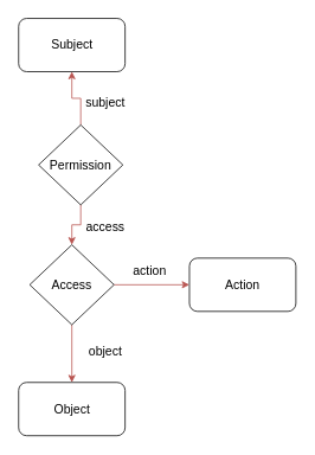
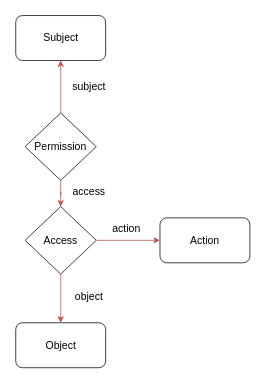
  <mxCell id="0" />
  <mxCell id="1" parent="0" />
  <mxCell id="2" value="&lt;font style=&quot;font-size: 14px;&quot;&gt;Object&lt;/font&gt;" style="rounded=1;whiteSpace=wrap;html=1;" parent="1" vertex="1"><mxGeometry x="20.5" y="430" width="120" height="60" as="geometry" /></mxCell>
  <mxCell id="3" value="&lt;font style=&quot;font-size: 14px;&quot;&gt;Subject&lt;/font&gt;" style="rounded=1;whiteSpace=wrap;html=1;direction=east;flipV=0;" parent="1" vertex="1"><mxGeometry x="20.5" y="20" width="120" height="60" as="geometry" /></mxCell>
  <mxCell id="4" value="&lt;font style=&quot;font-size: 14px;&quot;&gt;Action&lt;/font&gt;" style="rounded=1;whiteSpace=wrap;html=1;" parent="1" vertex="1"><mxGeometry x="213" y="290" width="120" height="60" as="geometry" /></mxCell>
  <mxCell id="5" style="edgeStyle=orthogonalEdgeStyle;rounded=0;orthogonalLoop=1;jettySize=auto;html=1;exitX=0.5;exitY=0;exitDx=0;exitDy=0;fontSize=14;fillColor=#f8cecc;strokeColor=#b85450;" parent="1" source="7" target="3" edge="1"><mxGeometry relative="1" as="geometry" /></mxCell>
  <mxCell id="6" style="edgeStyle=orthogonalEdgeStyle;rounded=0;orthogonalLoop=1;jettySize=auto;html=1;exitX=0.5;exitY=1;exitDx=0;exitDy=0;fontSize=14;fillColor=#f8cecc;strokeColor=#b85450;" parent="1" source="7" target="10" edge="1"><mxGeometry relative="1" as="geometry" /></mxCell>
- <mxCell id="7" value="Permission" style="rhombus;whiteSpace=wrap;html=1;fontSize=14;" parent="1" vertex="1"><mxGeometry x="43" y="140" width="95" height="90" as="geometry" /></mxCell>
+ <mxCell id="7" value="Permission" style="rhombus;whiteSpace=wrap;html=1;fontSize=14;" parent="1" vertex="1"><mxGeometry x="33" y="150" width="95" height="90" as="geometry" /></mxCell>
  <mxCell id="8" style="edgeStyle=orthogonalEdgeStyle;rounded=0;orthogonalLoop=1;jettySize=auto;html=1;exitX=0.5;exitY=1;exitDx=0;exitDy=0;entryX=0.5;entryY=0;entryDx=0;entryDy=0;fontSize=14;fillColor=#f8cecc;strokeColor=#b85450;" parent="1" source="10" target="2" edge="1"><mxGeometry relative="1" as="geometry" /></mxCell>
  <mxCell id="9" style="edgeStyle=orthogonalEdgeStyle;rounded=0;orthogonalLoop=1;jettySize=auto;html=1;exitX=1;exitY=0.5;exitDx=0;exitDy=0;entryX=0;entryY=0.5;entryDx=0;entryDy=0;fontSize=14;fillColor=#f8cecc;strokeColor=#b85450;" parent="1" source="10" target="4" edge="1"><mxGeometry relative="1" as="geometry" /></mxCell>
  <mxCell id="10" value="Access" style="rhombus;whiteSpace=wrap;html=1;fontSize=14;" parent="1" vertex="1"><mxGeometry x="33" y="275" width="95" height="90" as="geometry" /></mxCell>
  <mxCell id="11" value="object" style="text;html=1;align=center;verticalAlign=middle;resizable=0;points=[];autosize=1;strokeColor=none;fillColor=none;fontSize=14;" parent="1" vertex="1"><mxGeometry x="88" y="380" width="60" height="30" as="geometry" /></mxCell>
  <mxCell id="12" value="action" style="text;html=1;align=center;verticalAlign=middle;resizable=0;points=[];autosize=1;strokeColor=none;fillColor=none;fontSize=14;" parent="1" vertex="1"><mxGeometry x="138" y="290" width="60" height="30" as="geometry" /></mxCell>
  <mxCell id="13" value="subject" style="text;html=1;align=center;verticalAlign=middle;resizable=0;points=[];autosize=1;strokeColor=none;fillColor=none;fontSize=14;" parent="1" vertex="1"><mxGeometry x="83" y="100" width="70" height="30" as="geometry" /></mxCell>
  <mxCell id="14" value="access" style="text;html=1;align=center;verticalAlign=middle;resizable=0;points=[];autosize=1;strokeColor=none;fillColor=none;fontSize=14;" parent="1" vertex="1"><mxGeometry x="83" y="240" width="70" height="30" as="geometry" /></mxCell>
